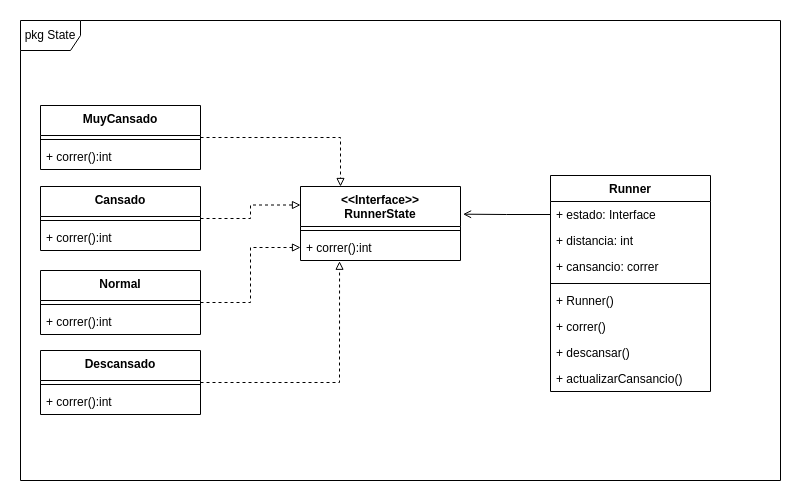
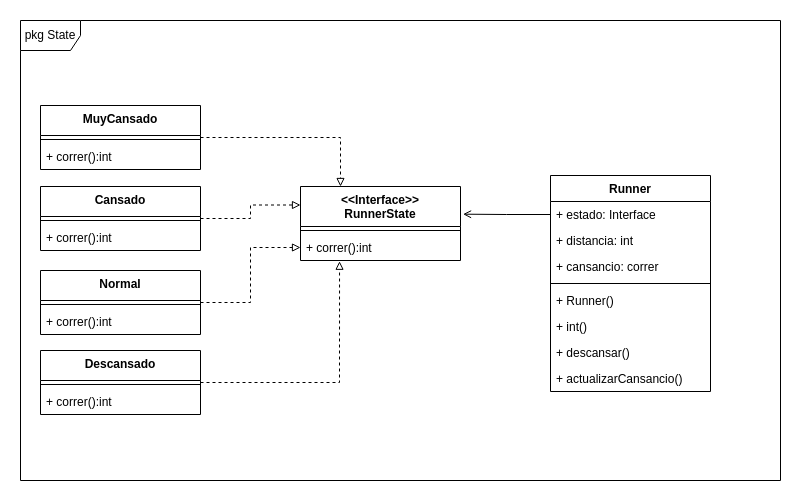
  <mxCell id="0" />
  <mxCell id="1" parent="0" />
  <mxCell id="2" value="pkg State" style="shape=umlFrame;whiteSpace=wrap;html=1;" vertex="1" parent="1"><mxGeometry x="20" y="20" width="760" height="460" as="geometry" /></mxCell>
  <mxCell id="3" style="edgeStyle=orthogonalEdgeStyle;rounded=0;orthogonalLoop=1;jettySize=auto;html=1;exitX=1;exitY=0.5;exitDx=0;exitDy=0;entryX=0.25;entryY=0;entryDx=0;entryDy=0;dashed=1;startArrow=none;startFill=0;endArrow=block;endFill=0;" edge="1" parent="1" source="4" target="19"><mxGeometry relative="1" as="geometry" /></mxCell>
  <mxCell id="4" value="MuyCansado" style="swimlane;fontStyle=1;align=center;verticalAlign=top;childLayout=stackLayout;horizontal=1;startSize=30;horizontalStack=0;resizeParent=1;resizeParentMax=0;resizeLast=0;collapsible=1;marginBottom=0;" vertex="1" parent="1"><mxGeometry x="40" y="105" width="160" height="64" as="geometry" /></mxCell>
  <mxCell id="5" value="" style="line;strokeWidth=1;fillColor=none;align=left;verticalAlign=middle;spacingTop=-1;spacingLeft=3;spacingRight=3;rotatable=0;labelPosition=right;points=[];portConstraint=eastwest;" vertex="1" parent="4"><mxGeometry y="30" width="160" height="8" as="geometry" /></mxCell>
  <mxCell id="6" value="+ correr():int" style="text;strokeColor=none;fillColor=none;align=left;verticalAlign=top;spacingLeft=4;spacingRight=4;overflow=hidden;rotatable=0;points=[[0,0.5],[1,0.5]];portConstraint=eastwest;" vertex="1" parent="4"><mxGeometry y="38" width="160" height="26" as="geometry" /></mxCell>
  <mxCell id="7" style="edgeStyle=orthogonalEdgeStyle;rounded=0;orthogonalLoop=1;jettySize=auto;html=1;exitX=1;exitY=0.5;exitDx=0;exitDy=0;entryX=0;entryY=0.25;entryDx=0;entryDy=0;dashed=1;startArrow=none;startFill=0;endArrow=block;endFill=0;" edge="1" parent="1" source="8" target="19"><mxGeometry relative="1" as="geometry" /></mxCell>
  <mxCell id="8" value="Cansado" style="swimlane;fontStyle=1;align=center;verticalAlign=top;childLayout=stackLayout;horizontal=1;startSize=30;horizontalStack=0;resizeParent=1;resizeParentMax=0;resizeLast=0;collapsible=1;marginBottom=0;" vertex="1" parent="1"><mxGeometry x="40" y="186" width="160" height="64" as="geometry" /></mxCell>
  <mxCell id="9" value="" style="line;strokeWidth=1;fillColor=none;align=left;verticalAlign=middle;spacingTop=-1;spacingLeft=3;spacingRight=3;rotatable=0;labelPosition=right;points=[];portConstraint=eastwest;" vertex="1" parent="8"><mxGeometry y="30" width="160" height="8" as="geometry" /></mxCell>
  <mxCell id="10" value="+ correr():int" style="text;strokeColor=none;fillColor=none;align=left;verticalAlign=top;spacingLeft=4;spacingRight=4;overflow=hidden;rotatable=0;points=[[0,0.5],[1,0.5]];portConstraint=eastwest;" vertex="1" parent="8"><mxGeometry y="38" width="160" height="26" as="geometry" /></mxCell>
  <mxCell id="11" style="edgeStyle=orthogonalEdgeStyle;rounded=0;orthogonalLoop=1;jettySize=auto;html=1;exitX=1;exitY=0.5;exitDx=0;exitDy=0;entryX=0;entryY=0.5;entryDx=0;entryDy=0;dashed=1;startArrow=none;startFill=0;endArrow=block;endFill=0;" edge="1" parent="1" source="12" target="21"><mxGeometry relative="1" as="geometry" /></mxCell>
  <mxCell id="12" value="Normal" style="swimlane;fontStyle=1;align=center;verticalAlign=top;childLayout=stackLayout;horizontal=1;startSize=30;horizontalStack=0;resizeParent=1;resizeParentMax=0;resizeLast=0;collapsible=1;marginBottom=0;" vertex="1" parent="1"><mxGeometry x="40" y="270" width="160" height="64" as="geometry" /></mxCell>
  <mxCell id="13" value="" style="line;strokeWidth=1;fillColor=none;align=left;verticalAlign=middle;spacingTop=-1;spacingLeft=3;spacingRight=3;rotatable=0;labelPosition=right;points=[];portConstraint=eastwest;" vertex="1" parent="12"><mxGeometry y="30" width="160" height="8" as="geometry" /></mxCell>
  <mxCell id="14" value="+ correr():int" style="text;strokeColor=none;fillColor=none;align=left;verticalAlign=top;spacingLeft=4;spacingRight=4;overflow=hidden;rotatable=0;points=[[0,0.5],[1,0.5]];portConstraint=eastwest;" vertex="1" parent="12"><mxGeometry y="38" width="160" height="26" as="geometry" /></mxCell>
  <mxCell id="15" style="edgeStyle=orthogonalEdgeStyle;rounded=0;orthogonalLoop=1;jettySize=auto;html=1;exitX=1;exitY=0.5;exitDx=0;exitDy=0;entryX=0.244;entryY=1.029;entryDx=0;entryDy=0;entryPerimeter=0;dashed=1;startArrow=none;startFill=0;endArrow=block;endFill=0;" edge="1" parent="1" source="16" target="21"><mxGeometry relative="1" as="geometry" /></mxCell>
  <mxCell id="16" value="Descansado" style="swimlane;fontStyle=1;align=center;verticalAlign=top;childLayout=stackLayout;horizontal=1;startSize=30;horizontalStack=0;resizeParent=1;resizeParentMax=0;resizeLast=0;collapsible=1;marginBottom=0;" vertex="1" parent="1"><mxGeometry x="40" y="350" width="160" height="64" as="geometry" /></mxCell>
  <mxCell id="17" value="" style="line;strokeWidth=1;fillColor=none;align=left;verticalAlign=middle;spacingTop=-1;spacingLeft=3;spacingRight=3;rotatable=0;labelPosition=right;points=[];portConstraint=eastwest;" vertex="1" parent="16"><mxGeometry y="30" width="160" height="8" as="geometry" /></mxCell>
  <mxCell id="18" value="+ correr():int" style="text;strokeColor=none;fillColor=none;align=left;verticalAlign=top;spacingLeft=4;spacingRight=4;overflow=hidden;rotatable=0;points=[[0,0.5],[1,0.5]];portConstraint=eastwest;" vertex="1" parent="16"><mxGeometry y="38" width="160" height="26" as="geometry" /></mxCell>
  <mxCell id="19" value="&lt;&lt;Interface&gt;&gt;&#10;RunnerState" style="swimlane;fontStyle=1;align=center;verticalAlign=top;childLayout=stackLayout;horizontal=1;startSize=40;horizontalStack=0;resizeParent=1;resizeParentMax=0;resizeLast=0;collapsible=1;marginBottom=0;" vertex="1" parent="1"><mxGeometry x="300" y="186" width="160" height="74" as="geometry" /></mxCell>
  <mxCell id="20" value="" style="line;strokeWidth=1;fillColor=none;align=left;verticalAlign=middle;spacingTop=-1;spacingLeft=3;spacingRight=3;rotatable=0;labelPosition=right;points=[];portConstraint=eastwest;" vertex="1" parent="19"><mxGeometry y="40" width="160" height="8" as="geometry" /></mxCell>
  <mxCell id="21" value="+ correr():int" style="text;strokeColor=none;fillColor=none;align=left;verticalAlign=top;spacingLeft=4;spacingRight=4;overflow=hidden;rotatable=0;points=[[0,0.5],[1,0.5]];portConstraint=eastwest;" vertex="1" parent="19"><mxGeometry y="48" width="160" height="26" as="geometry" /></mxCell>
  <mxCell id="22" value="Runner" style="swimlane;fontStyle=1;align=center;verticalAlign=top;childLayout=stackLayout;horizontal=1;startSize=26;horizontalStack=0;resizeParent=1;resizeParentMax=0;resizeLast=0;collapsible=1;marginBottom=0;" vertex="1" parent="1"><mxGeometry x="550" y="175" width="160" height="216" as="geometry" /></mxCell>
  <mxCell id="23" value="+ estado: Interface" style="text;strokeColor=none;fillColor=none;align=left;verticalAlign=top;spacingLeft=4;spacingRight=4;overflow=hidden;rotatable=0;points=[[0,0.5],[1,0.5]];portConstraint=eastwest;" vertex="1" parent="22"><mxGeometry y="26" width="160" height="26" as="geometry" /></mxCell>
  <mxCell id="24" value="+ distancia: int" style="text;strokeColor=none;fillColor=none;align=left;verticalAlign=top;spacingLeft=4;spacingRight=4;overflow=hidden;rotatable=0;points=[[0,0.5],[1,0.5]];portConstraint=eastwest;" vertex="1" parent="22"><mxGeometry y="52" width="160" height="26" as="geometry" /></mxCell>
  <mxCell id="25" value="+ cansancio: correr" style="text;strokeColor=none;fillColor=none;align=left;verticalAlign=top;spacingLeft=4;spacingRight=4;overflow=hidden;rotatable=0;points=[[0,0.5],[1,0.5]];portConstraint=eastwest;" vertex="1" parent="22"><mxGeometry y="78" width="160" height="26" as="geometry" /></mxCell>
  <mxCell id="26" value="" style="line;strokeWidth=1;fillColor=none;align=left;verticalAlign=middle;spacingTop=-1;spacingLeft=3;spacingRight=3;rotatable=0;labelPosition=right;points=[];portConstraint=eastwest;" vertex="1" parent="22"><mxGeometry y="104" width="160" height="8" as="geometry" /></mxCell>
  <mxCell id="27" value="+ Runner()" style="text;strokeColor=none;fillColor=none;align=left;verticalAlign=top;spacingLeft=4;spacingRight=4;overflow=hidden;rotatable=0;points=[[0,0.5],[1,0.5]];portConstraint=eastwest;" vertex="1" parent="22"><mxGeometry y="112" width="160" height="26" as="geometry" /></mxCell>
- <mxCell id="28" value="+ correr()" style="text;strokeColor=none;fillColor=none;align=left;verticalAlign=top;spacingLeft=4;spacingRight=4;overflow=hidden;rotatable=0;points=[[0,0.5],[1,0.5]];portConstraint=eastwest;" vertex="1" parent="22"><mxGeometry y="138" width="160" height="26" as="geometry" /></mxCell>
+ <mxCell id="28" value="+ int()" style="text;strokeColor=none;fillColor=none;align=left;verticalAlign=top;spacingLeft=4;spacingRight=4;overflow=hidden;rotatable=0;points=[[0,0.5],[1,0.5]];portConstraint=eastwest;" vertex="1" parent="22"><mxGeometry y="138" width="160" height="26" as="geometry" /></mxCell>
  <mxCell id="29" value="+ descansar()" style="text;strokeColor=none;fillColor=none;align=left;verticalAlign=top;spacingLeft=4;spacingRight=4;overflow=hidden;rotatable=0;points=[[0,0.5],[1,0.5]];portConstraint=eastwest;" vertex="1" parent="22"><mxGeometry y="164" width="160" height="26" as="geometry" /></mxCell>
  <mxCell id="30" value="+ actualizarCansancio()" style="text;strokeColor=none;fillColor=none;align=left;verticalAlign=top;spacingLeft=4;spacingRight=4;overflow=hidden;rotatable=0;points=[[0,0.5],[1,0.5]];portConstraint=eastwest;" vertex="1" parent="22"><mxGeometry y="190" width="160" height="26" as="geometry" /></mxCell>
  <mxCell id="31" style="edgeStyle=orthogonalEdgeStyle;rounded=0;orthogonalLoop=1;jettySize=auto;html=1;exitX=0;exitY=0.5;exitDx=0;exitDy=0;entryX=1.016;entryY=0.374;entryDx=0;entryDy=0;entryPerimeter=0;startArrow=none;startFill=0;endArrow=open;endFill=0;" edge="1" parent="1" source="23" target="19"><mxGeometry relative="1" as="geometry"><Array as="points"><mxPoint x="506" y="214" /><mxPoint x="506" y="214" /></Array></mxGeometry></mxCell>
